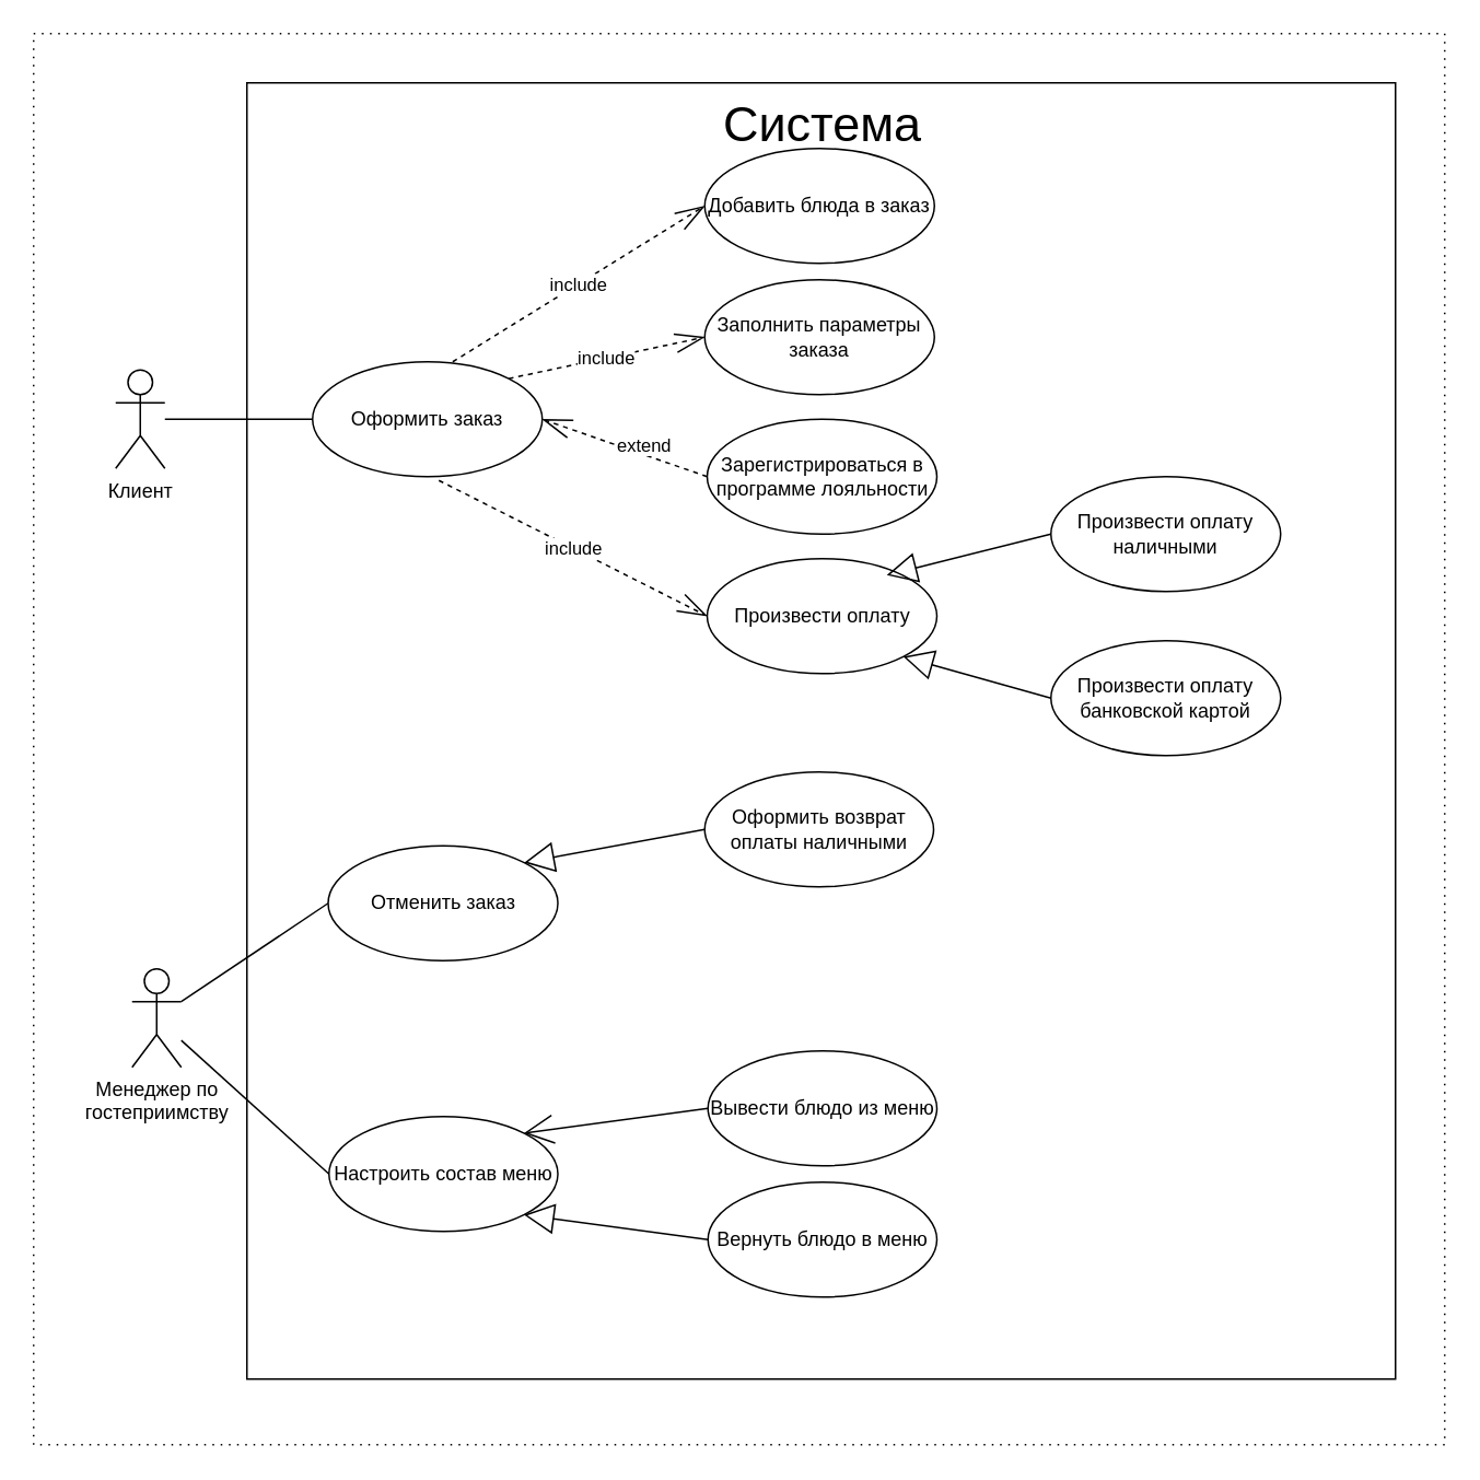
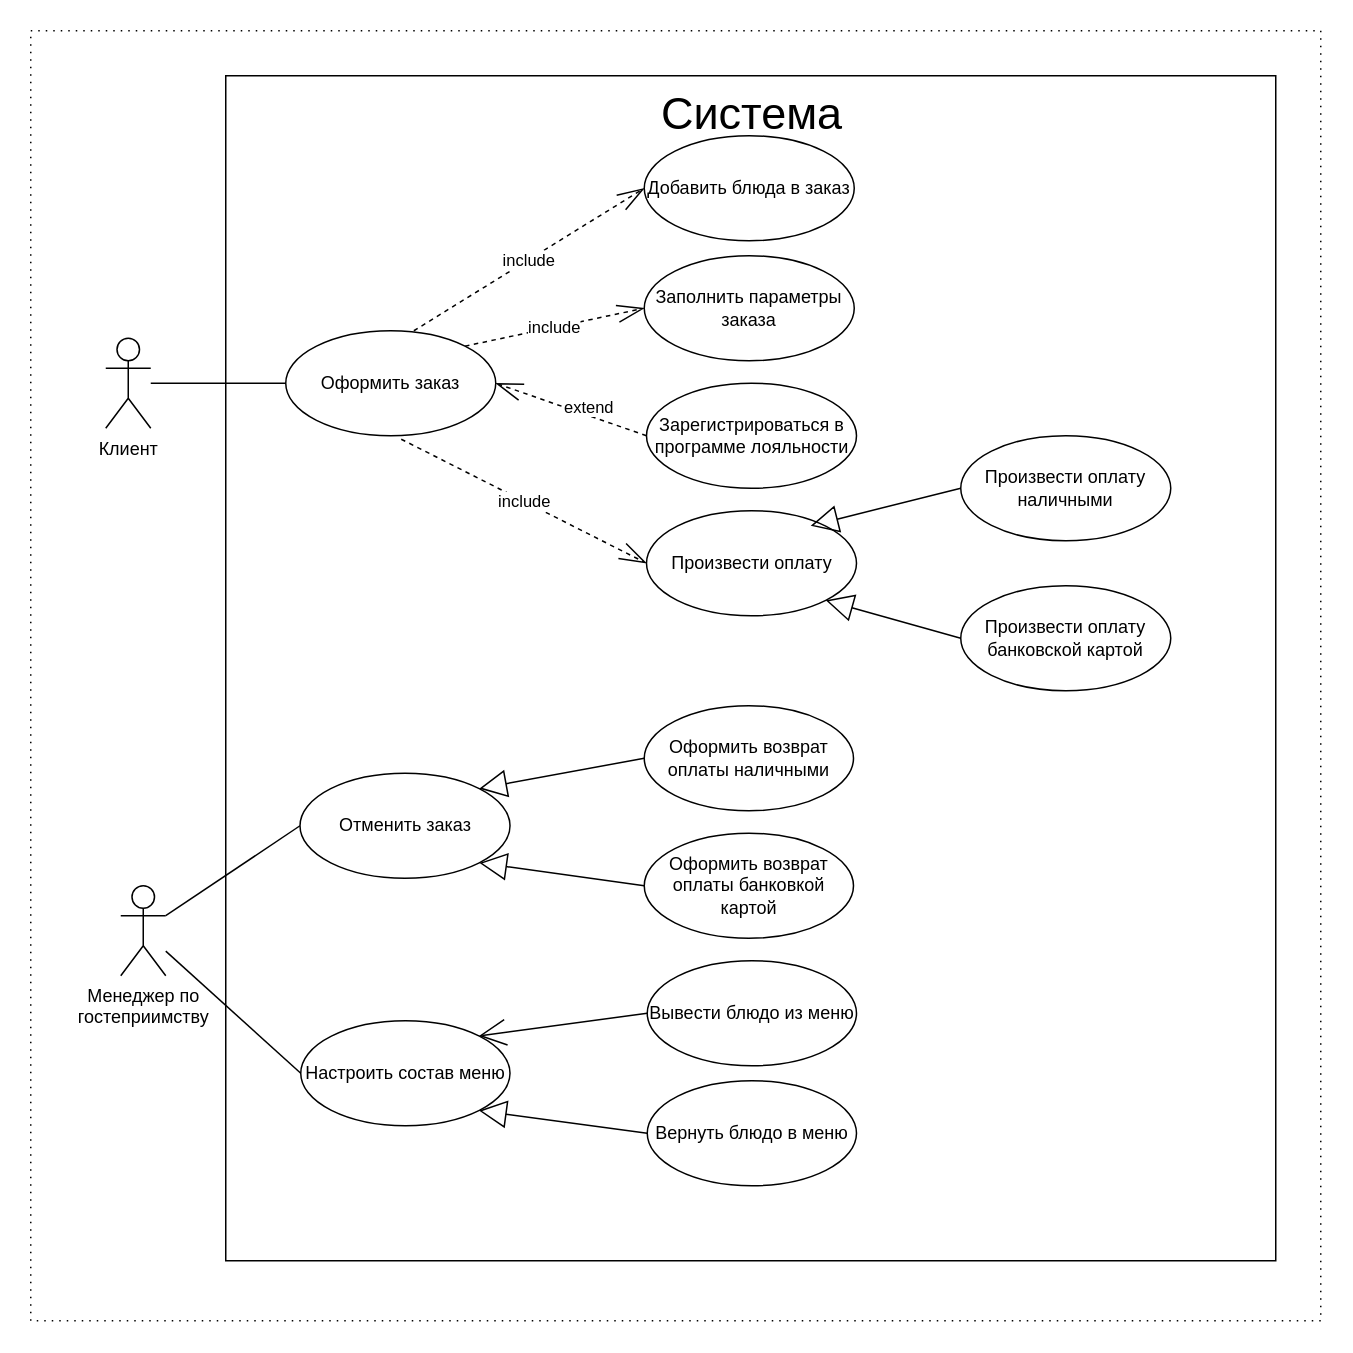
  <mxCell id="0" />
  <mxCell id="1" parent="0" />
  <mxCell id="2" value="" style="rounded=0;whiteSpace=wrap;html=1;dashed=1;dashPattern=1 4;" parent="1" vertex="1"><mxGeometry x="20" width="860" height="860" as="geometry" y="20" /></mxCell>
  <mxCell id="3" value="" style="rounded=0;whiteSpace=wrap;html=1;fillColor=none;" parent="1" vertex="1"><mxGeometry x="150" y="50" width="700" height="790" as="geometry" /></mxCell>
  <mxCell id="4" value="" style="edgeStyle=none;rounded=0;orthogonalLoop=1;jettySize=auto;html=1;endArrow=none;endFill=0;entryX=0;entryY=0.5;entryDx=0;entryDy=0;" parent="1" source="5" target="6" edge="1"><mxGeometry relative="1" as="geometry" /></mxCell>
  <mxCell id="5" value="Клиент" style="shape=umlActor;verticalLabelPosition=bottom;verticalAlign=top;html=1;outlineConnect=0;" parent="1" vertex="1"><mxGeometry x="70" y="225" width="30" height="60" as="geometry" /></mxCell>
  <mxCell id="6" value="Оформить заказ" style="ellipse;whiteSpace=wrap;html=1;verticalAlign=middle;" parent="1" vertex="1"><mxGeometry x="190" y="220" width="140" height="70" as="geometry" /></mxCell>
  <mxCell id="7" value="Добавить блюда в заказ" style="ellipse;whiteSpace=wrap;html=1;verticalAlign=middle;" parent="1" vertex="1"><mxGeometry x="429" y="90" width="140" height="70" as="geometry" /></mxCell>
  <mxCell id="8" value="include" style="endArrow=openThin;endSize=16;endFill=0;html=1;rounded=0;dashed=1;exitX=0.61;exitY=0;exitDx=0;exitDy=0;exitPerimeter=0;entryX=0;entryY=0.5;entryDx=0;entryDy=0;" parent="1" source="6" target="7" edge="1"><mxGeometry width="160" relative="1" as="geometry"><mxPoint x="447.562" y="98.465" as="sourcePoint" /><mxPoint x="517.574" y="108.787" as="targetPoint" /></mxGeometry></mxCell>
  <mxCell id="9" value="include" style="endArrow=openThin;endSize=16;endFill=0;html=1;rounded=0;dashed=1;exitX=0.55;exitY=1.033;exitDx=0;exitDy=0;entryX=0;entryY=0.5;entryDx=0;entryDy=0;exitPerimeter=0;" parent="1" source="6" target="10" edge="1"><mxGeometry width="160" relative="1" as="geometry"><mxPoint x="303.2" y="290" as="sourcePoint" /><mxPoint x="520.826" y="335.039" as="targetPoint" /></mxGeometry></mxCell>
  <mxCell id="10" value="Произвести оплату" style="ellipse;whiteSpace=wrap;html=1;verticalAlign=middle;" parent="1" vertex="1"><mxGeometry x="430.5" y="340" width="140" height="70" as="geometry" /></mxCell>
  <mxCell id="11" value="Зарегистрироваться в программе лояльности" style="ellipse;whiteSpace=wrap;html=1;verticalAlign=middle;" parent="1" vertex="1"><mxGeometry x="430.5" y="255" width="140" height="70" as="geometry" /></mxCell>
  <mxCell id="12" value="Оформить возврат оплаты наличными" style="ellipse;whiteSpace=wrap;html=1;verticalAlign=middle;" parent="1" vertex="1"><mxGeometry x="429" y="470" width="139.5" height="70" as="geometry" /></mxCell>
  <mxCell id="13" value="Менеджер по &lt;br&gt;гостеприимству" style="shape=umlActor;verticalLabelPosition=bottom;verticalAlign=top;html=1;outlineConnect=0;" parent="1" vertex="1"><mxGeometry x="80" y="590" width="30" height="60" as="geometry" /></mxCell>
  <mxCell id="14" value="" style="edgeStyle=none;rounded=0;orthogonalLoop=1;jettySize=auto;html=1;endArrow=none;endFill=0;entryX=0;entryY=0.5;entryDx=0;entryDy=0;" parent="1" source="13" target="15" edge="1"><mxGeometry relative="1" as="geometry"><mxPoint x="149" y="568.066" as="sourcePoint" /></mxGeometry></mxCell>
  <mxCell id="15" value="Отменить заказ" style="ellipse;whiteSpace=wrap;html=1;verticalAlign=middle;" parent="1" vertex="1"><mxGeometry x="199.5" y="515" width="140" height="70" as="geometry" /></mxCell>
+ <mxCell id="16" value="Оформить возврат оплаты банковкой картой" style="ellipse;whiteSpace=wrap;html=1;verticalAlign=middle;" parent="1" vertex="1"><mxGeometry x="429" y="555" width="139.5" height="70" as="geometry" /></mxCell>
  <mxCell id="17" value="Настроить состав меню" style="ellipse;whiteSpace=wrap;html=1;verticalAlign=middle;" parent="1" vertex="1"><mxGeometry x="200" y="680" width="139.5" height="70" as="geometry" /></mxCell>
  <mxCell id="18" value="" style="edgeStyle=none;rounded=0;orthogonalLoop=1;jettySize=auto;html=1;endArrow=none;endFill=0;entryX=0;entryY=0.5;entryDx=0;entryDy=0;" parent="1" source="13" target="17" edge="1"><mxGeometry relative="1" as="geometry"><mxPoint x="159" y="609.011" as="sourcePoint" /><mxPoint x="239.459" y="603.704" as="targetPoint" /></mxGeometry></mxCell>
  <mxCell id="19" value="extend" style="endArrow=openThin;endSize=16;endFill=0;html=1;rounded=0;dashed=1;exitX=0;exitY=0.5;exitDx=0;exitDy=0;entryX=1;entryY=0.5;entryDx=0;entryDy=0;" parent="1" source="11" target="6" edge="1"><mxGeometry x="-0.207" y="-5" width="160" relative="1" as="geometry"><mxPoint x="402.88" y="561.16" as="sourcePoint" /><mxPoint x="322.52" y="584.5" as="targetPoint" /><mxPoint as="offset" /></mxGeometry></mxCell>
  <mxCell id="20" value="&lt;font style=&quot;font-size: 30px;&quot;&gt;Система&lt;/font&gt;" style="text;strokeColor=none;align=center;fillColor=none;html=1;verticalAlign=middle;whiteSpace=wrap;rounded=0;" parent="1" vertex="1"><mxGeometry x="470.75" y="60" width="60" height="30" as="geometry" /></mxCell>
  <mxCell id="21" value="Вывести блюдо из меню" style="ellipse;whiteSpace=wrap;html=1;verticalAlign=middle;" parent="1" vertex="1"><mxGeometry x="431" y="640" width="139.5" height="70" as="geometry" /></mxCell>
  <mxCell id="22" value="Вернуть блюдо в меню" style="ellipse;whiteSpace=wrap;html=1;verticalAlign=middle;" parent="1" vertex="1"><mxGeometry x="431" y="720" width="139.5" height="70" as="geometry" /></mxCell>
  <mxCell id="23" value="" style="endArrow=block;endSize=16;endFill=0;html=1;rounded=0;entryX=1;entryY=0;entryDx=0;entryDy=0;exitX=0;exitY=0.5;exitDx=0;exitDy=0;" parent="1" source="12" target="15" edge="1"><mxGeometry width="160" relative="1" as="geometry"><mxPoint x="250" y="440" as="sourcePoint" /><mxPoint x="410" y="440" as="targetPoint" /></mxGeometry></mxCell>
+ <mxCell id="24" value="" style="endArrow=block;endSize=16;endFill=0;html=1;rounded=0;entryX=1;entryY=1;entryDx=0;entryDy=0;exitX=0;exitY=0.5;exitDx=0;exitDy=0;" parent="1" source="16" target="15" edge="1"><mxGeometry width="160" relative="1" as="geometry"><mxPoint x="440" y="500" as="sourcePoint" /><mxPoint x="329" y="535" as="targetPoint" /></mxGeometry></mxCell>
  <mxCell id="25" value="" style="endArrow=open;endSize=16;endFill=0;html=1;rounded=0;entryX=1;entryY=0;entryDx=0;entryDy=0;exitX=0;exitY=0.5;exitDx=0;exitDy=0;" parent="1" source="21" target="17" edge="1"><mxGeometry width="160" relative="1" as="geometry"><mxPoint x="421" y="705" as="sourcePoint" /><mxPoint x="310" y="670" as="targetPoint" /></mxGeometry></mxCell>
  <mxCell id="26" value="" style="endArrow=block;endSize=16;endFill=0;html=1;rounded=0;entryX=1;entryY=1;entryDx=0;entryDy=0;exitX=0;exitY=0.5;exitDx=0;exitDy=0;" parent="1" source="22" target="17" edge="1"><mxGeometry width="160" relative="1" as="geometry"><mxPoint x="441" y="735" as="sourcePoint" /><mxPoint x="350" y="790" as="targetPoint" /></mxGeometry></mxCell>
  <mxCell id="27" value="Произвести оплату банковской картой" style="ellipse;whiteSpace=wrap;html=1;verticalAlign=middle;" parent="1" vertex="1"><mxGeometry x="640" y="390" width="140" height="70" as="geometry" /></mxCell>
  <mxCell id="28" value="Произвести оплату наличными" style="ellipse;whiteSpace=wrap;html=1;verticalAlign=middle;" parent="1" vertex="1"><mxGeometry x="640" y="290" width="140" height="70" as="geometry" /></mxCell>
  <mxCell id="29" value="" style="endArrow=block;endSize=16;endFill=0;html=1;rounded=0;exitX=0;exitY=0.5;exitDx=0;exitDy=0;entryX=0.782;entryY=0.143;entryDx=0;entryDy=0;entryPerimeter=0;" parent="1" source="28" target="10" edge="1"><mxGeometry width="160" relative="1" as="geometry"><mxPoint x="640" y="515" as="sourcePoint" /><mxPoint x="731" y="544" as="targetPoint" /></mxGeometry></mxCell>
  <mxCell id="30" value="" style="endArrow=block;endSize=16;endFill=0;html=1;rounded=0;entryX=1;entryY=1;entryDx=0;entryDy=0;exitX=0;exitY=0.5;exitDx=0;exitDy=0;" parent="1" source="27" target="10" edge="1"><mxGeometry width="160" relative="1" as="geometry"><mxPoint x="650" y="345" as="sourcePoint" /><mxPoint x="560" y="360" as="targetPoint" /></mxGeometry></mxCell>
  <mxCell id="31" value="Заполнить параметры заказа" style="ellipse;whiteSpace=wrap;html=1;verticalAlign=middle;" parent="1" vertex="1"><mxGeometry x="429" y="170" width="140" height="70" as="geometry" /></mxCell>
  <mxCell id="32" value="include" style="endArrow=openThin;endSize=16;endFill=0;html=1;rounded=0;dashed=1;exitX=1;exitY=0;exitDx=0;exitDy=0;entryX=0;entryY=0.5;entryDx=0;entryDy=0;" parent="1" source="6" target="31" edge="1"><mxGeometry width="160" relative="1" as="geometry"><mxPoint x="295" y="260" as="sourcePoint" /><mxPoint x="464" y="162" as="targetPoint" /></mxGeometry></mxCell>
